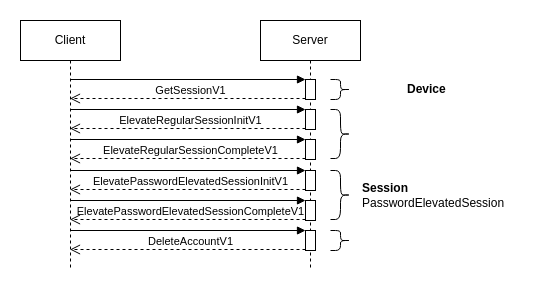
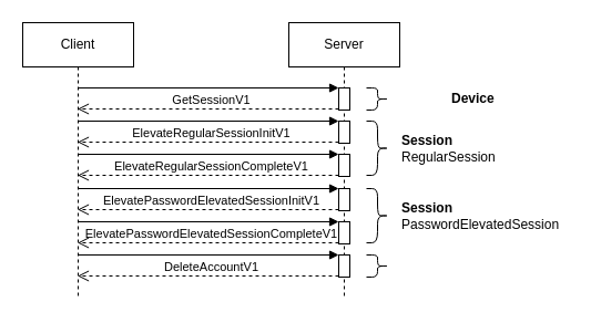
  <mxCell id="0" />
  <mxCell id="1" parent="0" />
  <mxCell id="2" value="Client&lt;br&gt;" style="shape=umlLifeline;perimeter=lifelinePerimeter;whiteSpace=wrap;html=1;container=1;collapsible=0;recursiveResize=0;outlineConnect=0;" parent="1" vertex="1"><mxGeometry x="20" y="20" width="100" height="250" as="geometry" /></mxCell>
  <mxCell id="3" value="Server" style="shape=umlLifeline;perimeter=lifelinePerimeter;whiteSpace=wrap;html=1;container=1;collapsible=0;recursiveResize=0;outlineConnect=0;" parent="1" vertex="1"><mxGeometry x="260" y="20" width="100" height="250" as="geometry" /></mxCell>
  <mxCell id="4" value="" style="html=1;points=[];perimeter=orthogonalPerimeter;" parent="3" vertex="1"><mxGeometry x="45" y="59" width="10" height="20" as="geometry" /></mxCell>
  <mxCell id="5" value="" style="html=1;points=[];perimeter=orthogonalPerimeter;" parent="3" vertex="1"><mxGeometry x="45" y="89" width="10" height="20" as="geometry" /></mxCell>
  <mxCell id="6" value="" style="html=1;points=[];perimeter=orthogonalPerimeter;" parent="3" vertex="1"><mxGeometry x="45" y="119" width="10" height="20" as="geometry" /></mxCell>
  <mxCell id="7" value="" style="html=1;points=[];perimeter=orthogonalPerimeter;" parent="3" vertex="1"><mxGeometry x="45" y="150" width="10" height="20" as="geometry" /></mxCell>
  <mxCell id="8" value="" style="html=1;points=[];perimeter=orthogonalPerimeter;" parent="3" vertex="1"><mxGeometry x="45" y="180" width="10" height="20" as="geometry" /></mxCell>
  <mxCell id="9" value="" style="html=1;points=[];perimeter=orthogonalPerimeter;" parent="3" vertex="1"><mxGeometry x="45" y="210" width="10" height="20" as="geometry" /></mxCell>
  <mxCell id="10" value="GetSessionV1" style="html=1;verticalAlign=bottom;endArrow=block;entryX=0;entryY=0;" parent="1" target="4" edge="1"><mxGeometry x="0.021" y="-20" relative="1" as="geometry"><mxPoint x="70" y="79" as="sourcePoint" /><mxPoint as="offset" /></mxGeometry></mxCell>
  <mxCell id="11" value="" style="html=1;verticalAlign=bottom;endArrow=open;dashed=1;endSize=8;exitX=0;exitY=0.95;" parent="1" source="4" edge="1"><mxGeometry relative="1" as="geometry"><mxPoint x="69.5" y="98" as="targetPoint" /></mxGeometry></mxCell>
  <mxCell id="12" value="" style="shape=curlyBracket;whiteSpace=wrap;html=1;rounded=1;rotation=-180;" parent="1" vertex="1"><mxGeometry x="330" y="79" width="20" height="20" as="geometry" /></mxCell>
  <mxCell id="13" value="&lt;b&gt;Device&lt;/b&gt;" style="text;html=1;align=left;verticalAlign=middle;resizable=0;points=[];autosize=1;" parent="1" vertex="1"><mxGeometry x="405" y="79" width="50" height="20" as="geometry" /></mxCell>
  <mxCell id="14" value="ElevateRegularSessionInitV1" style="html=1;verticalAlign=bottom;endArrow=block;entryX=0;entryY=0;" parent="1" target="5" edge="1"><mxGeometry x="0.021" y="-20" relative="1" as="geometry"><mxPoint x="70" y="109" as="sourcePoint" /><mxPoint as="offset" /></mxGeometry></mxCell>
  <mxCell id="15" value="" style="html=1;verticalAlign=bottom;endArrow=open;dashed=1;endSize=8;exitX=0;exitY=0.95;" parent="1" source="5" edge="1"><mxGeometry relative="1" as="geometry"><mxPoint x="69.5" y="128" as="targetPoint" /></mxGeometry></mxCell>
  <mxCell id="16" value="" style="shape=curlyBracket;whiteSpace=wrap;html=1;rounded=1;rotation=-180;" parent="1" vertex="1"><mxGeometry x="330" y="109" width="20" height="49" as="geometry" /></mxCell>
+ <mxCell id="17" value="&lt;b&gt;Session&lt;/b&gt;&lt;br&gt;RegularSession&lt;br&gt;" style="text;html=1;align=left;verticalAlign=middle;resizable=0;points=[];autosize=1;" parent="1" vertex="1"><mxGeometry x="360" y="118.5" width="100" height="30" as="geometry" /></mxCell>
  <mxCell id="18" value="ElevateRegularSessionCompleteV1" style="html=1;verticalAlign=bottom;endArrow=block;entryX=0;entryY=0;" parent="1" target="6" edge="1"><mxGeometry x="0.021" y="-20" relative="1" as="geometry"><mxPoint x="70" y="139" as="sourcePoint" /><mxPoint as="offset" /></mxGeometry></mxCell>
  <mxCell id="19" value="" style="html=1;verticalAlign=bottom;endArrow=open;dashed=1;endSize=8;exitX=0;exitY=0.95;" parent="1" source="6" edge="1"><mxGeometry relative="1" as="geometry"><mxPoint x="69.5" y="158" as="targetPoint" /></mxGeometry></mxCell>
  <mxCell id="20" value="ElevatePasswordElevatedSessionInitV1" style="html=1;verticalAlign=bottom;endArrow=block;entryX=0;entryY=0;" parent="1" target="7" edge="1"><mxGeometry x="0.021" y="-20" relative="1" as="geometry"><mxPoint x="70" y="170" as="sourcePoint" /><mxPoint as="offset" /></mxGeometry></mxCell>
  <mxCell id="21" value="" style="html=1;verticalAlign=bottom;endArrow=open;dashed=1;endSize=8;exitX=0;exitY=0.95;" parent="1" source="7" edge="1"><mxGeometry relative="1" as="geometry"><mxPoint x="69.5" y="189" as="targetPoint" /></mxGeometry></mxCell>
  <mxCell id="22" value="ElevatePasswordElevatedSessionCompleteV1" style="html=1;verticalAlign=bottom;endArrow=block;entryX=0;entryY=0;" parent="1" target="8" edge="1"><mxGeometry x="0.021" y="-20" relative="1" as="geometry"><mxPoint x="70" y="200" as="sourcePoint" /><mxPoint as="offset" /></mxGeometry></mxCell>
  <mxCell id="23" value="" style="html=1;verticalAlign=bottom;endArrow=open;dashed=1;endSize=8;exitX=0;exitY=0.95;" parent="1" source="8" edge="1"><mxGeometry relative="1" as="geometry"><mxPoint x="69.5" y="219" as="targetPoint" /></mxGeometry></mxCell>
  <mxCell id="24" value="" style="shape=curlyBracket;whiteSpace=wrap;html=1;rounded=1;rotation=-180;" parent="1" vertex="1"><mxGeometry x="330" y="170" width="20" height="49" as="geometry" /></mxCell>
  <mxCell id="25" value="&lt;b&gt;Session&lt;/b&gt;&lt;br&gt;PasswordElevatedSession" style="text;html=1;align=left;verticalAlign=middle;resizable=0;points=[];autosize=1;" parent="1" vertex="1"><mxGeometry x="360" y="179.5" width="160" height="30" as="geometry" /></mxCell>
  <mxCell id="26" value="DeleteAccountV1" style="html=1;verticalAlign=bottom;endArrow=block;entryX=0;entryY=0;" parent="1" target="9" edge="1"><mxGeometry x="0.021" y="-20" relative="1" as="geometry"><mxPoint x="70" y="230" as="sourcePoint" /><mxPoint as="offset" /></mxGeometry></mxCell>
  <mxCell id="27" value="" style="html=1;verticalAlign=bottom;endArrow=open;dashed=1;endSize=8;exitX=0;exitY=0.95;" parent="1" source="9" edge="1"><mxGeometry relative="1" as="geometry"><mxPoint x="69.5" y="249" as="targetPoint" /></mxGeometry></mxCell>
  <mxCell id="28" value="" style="shape=curlyBracket;whiteSpace=wrap;html=1;rounded=1;rotation=-180;" parent="1" vertex="1"><mxGeometry x="330" y="230" width="20" height="20" as="geometry" /></mxCell>
